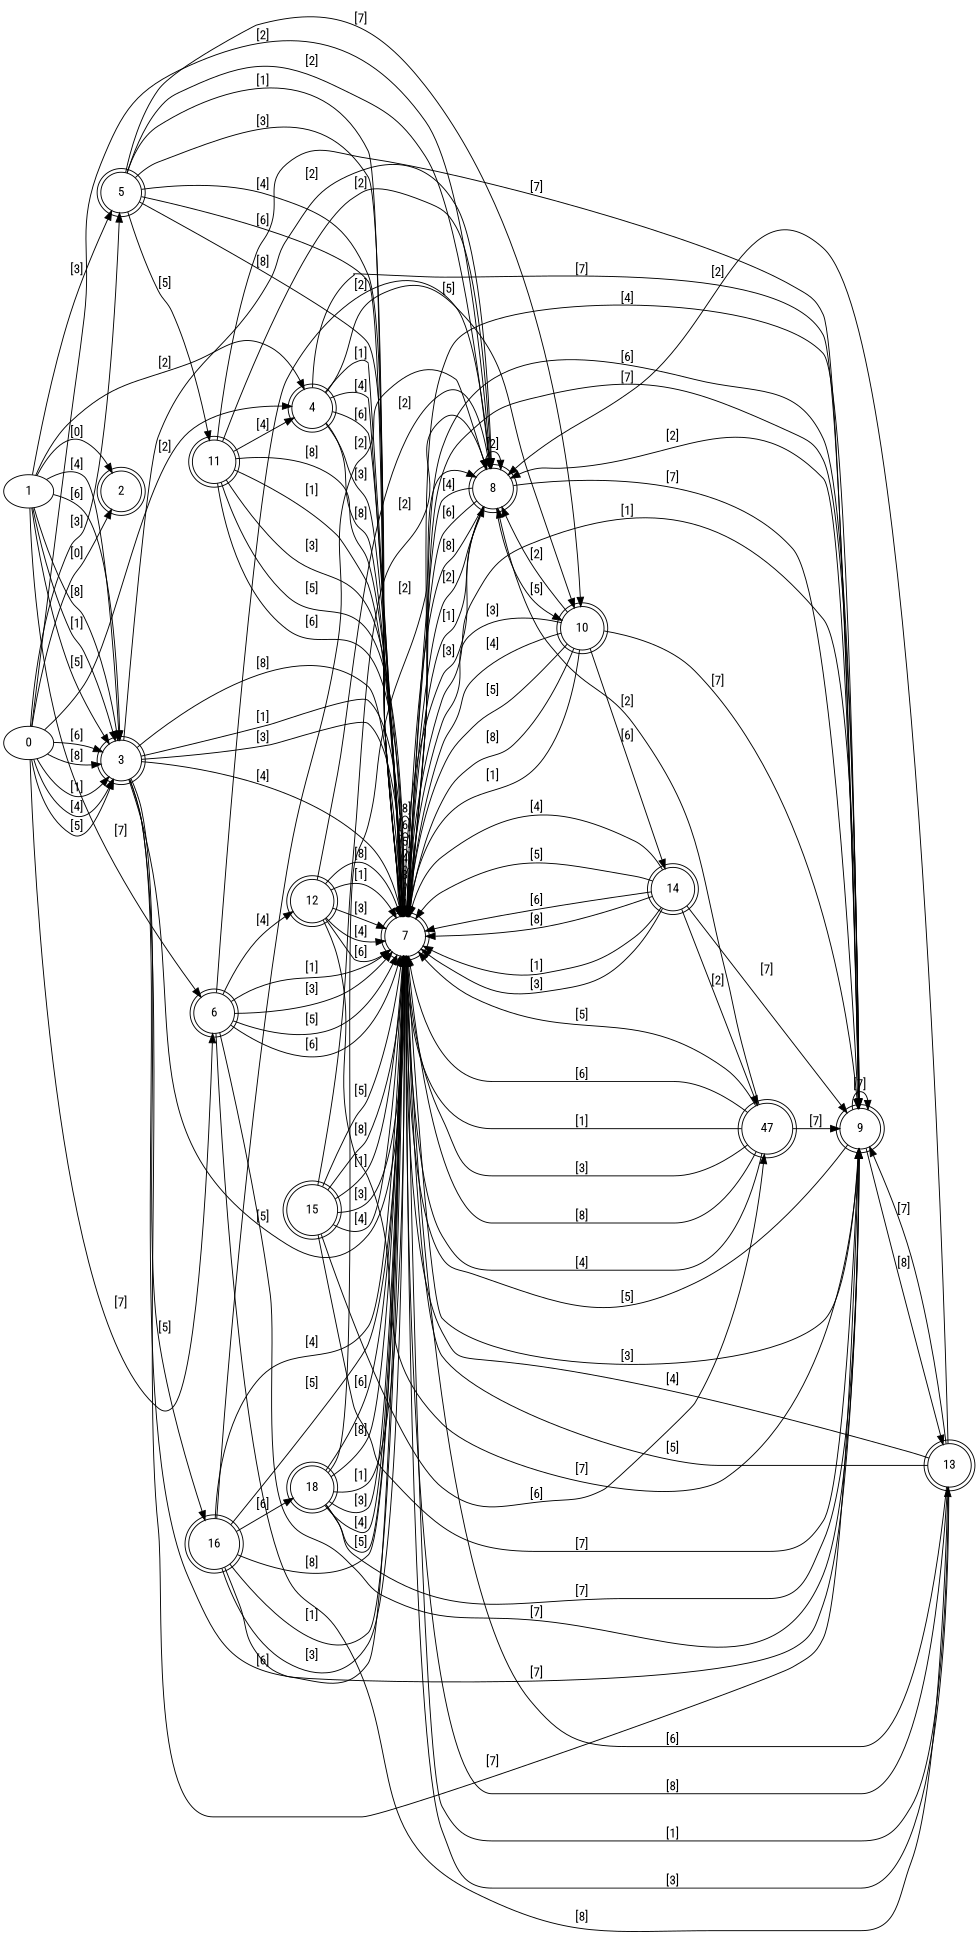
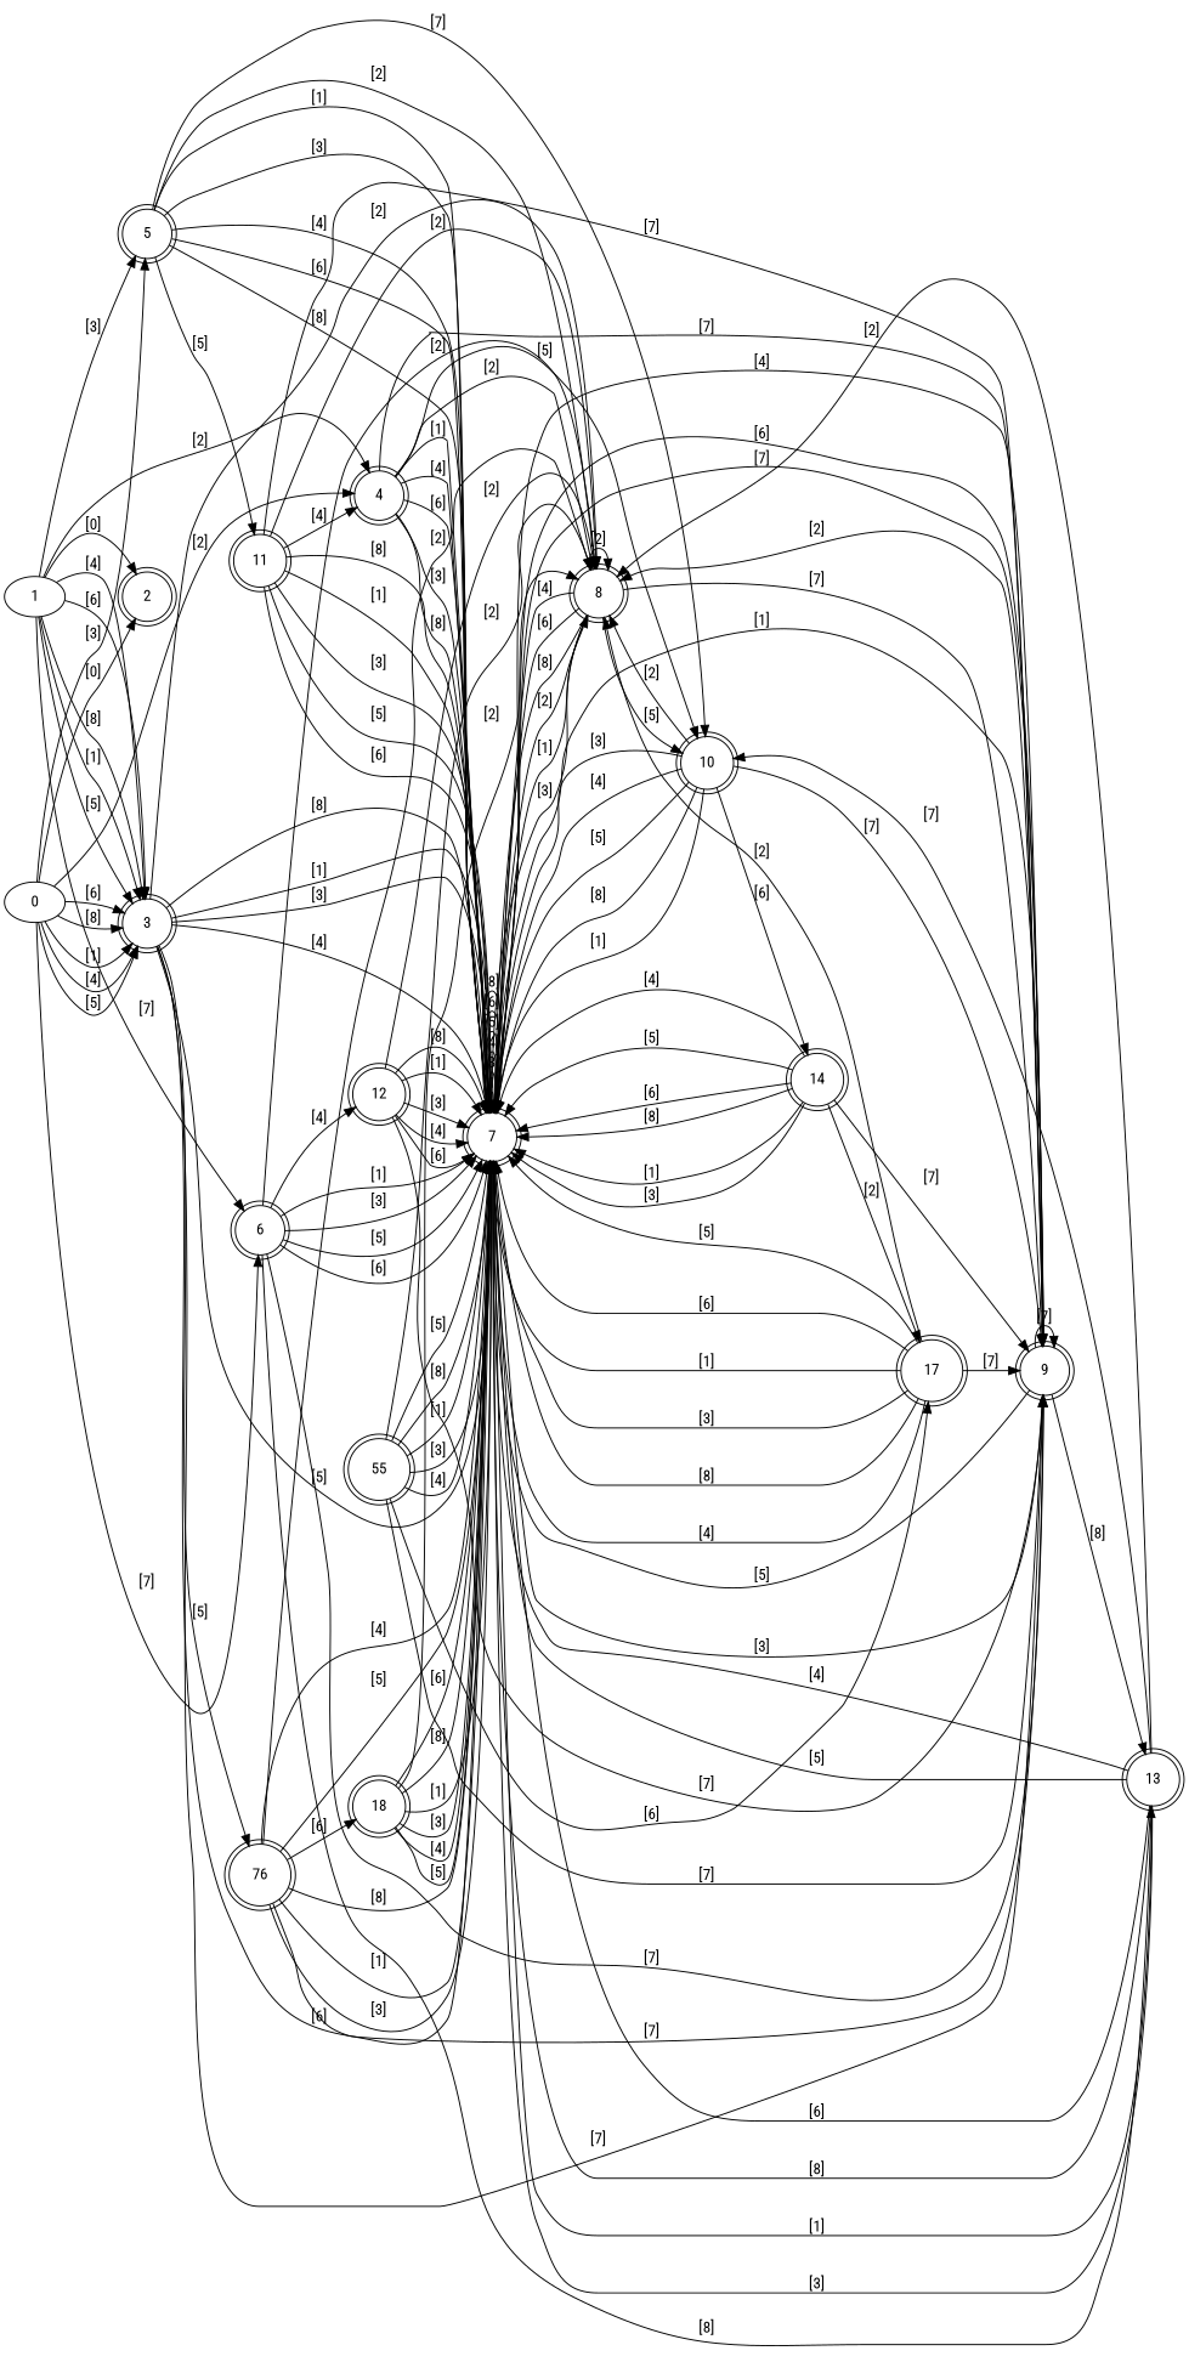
  digraph {
    fontname="Roboto Condensed"
    rankdir=LR
    node [fontname="Roboto Condensed" shape=doublecircle]
    edge [fontname="Roboto Condensed"]
    3
    7
    8
    9
-   16
+   16 [label=76]
    10
    13
    4
    14
    5
    11
    6
    12
-   17 [label=47]
-   15
+   17
+   15 [label=55]
    18
    0 [shape=""]
    2
    1 [shape=""]
    3 -> 7 [label="[1]"]
    3 -> 7 [label="[3]"]
    3 -> 7 [label="[4]"]
    3 -> 7 [label="[5]"]
    3 -> 7 [label="[6]"]
    3 -> 7 [label="[8]"]
    3 -> 8 [label="[2]"]
    3 -> 9 [label="[7]"]
    3 -> 16 [label="[5]"]
    7 -> 7 [label="[1]"]
    7 -> 7 [label="[3]"]
    7 -> 7 [label="[4]"]
    7 -> 7 [label="[5]"]
    7 -> 7 [label="[6]"]
    7 -> 7 [label="[8]"]
    7 -> 8 [label="[2]"]
    7 -> 9 [label="[7]"]
    8 -> 7 [label="[1]"]
    8 -> 7 [label="[3]"]
    8 -> 7 [label="[4]"]
    8 -> 7 [label="[6]"]
    8 -> 7 [label="[8]"]
    8 -> 8 [label="[2]"]
    8 -> 9 [label="[7]"]
    8 -> 10 [label="[5]"]
    9 -> 7 [label="[1]"]
    9 -> 7 [label="[3]"]
    9 -> 7 [label="[4]"]
    9 -> 7 [label="[5]"]
    9 -> 7 [label="[6]"]
    9 -> 8 [label="[2]"]
    9 -> 9 [label="[7]"]
    9 -> 13 [label="[8]"]
    16 -> 7 [label="[1]"]
    16 -> 7 [label="[3]"]
    16 -> 7 [label="[4]"]
    16 -> 7 [label="[5]"]
    16 -> 7 [label="[8]"]
    16 -> 8 [label="[2]"]
    16 -> 9 [label="[7]"]
    16 -> 18 [label="[6]"]
    10 -> 7 [label="[1]"]
    10 -> 7 [label="[3]"]
    10 -> 7 [label="[4]"]
    10 -> 7 [label="[5]"]
    10 -> 7 [label="[8]"]
    10 -> 8 [label="[2]"]
    10 -> 9 [label="[7]"]
    10 -> 14 [label="[6]"]
    13 -> 7 [label="[1]"]
    13 -> 7 [label="[3]"]
    13 -> 7 [label="[4]"]
    13 -> 7 [label="[5]"]
    13 -> 7 [label="[6]"]
    13 -> 7 [label="[8]"]
    13 -> 8 [label="[2]"]
-   13 -> 9 [label="[7]"]
+   13 -> 10 [label="[7]"]
    4 -> 7 [label="[1]"]
    4 -> 7 [label="[3]"]
    4 -> 7 [label="[4]"]
    4 -> 7 [label="[6]"]
    4 -> 7 [label="[8]"]
-   0 -> 8 [label="[2]"]
+   4 -> 8 [label="[2]"]
    4 -> 9 [label="[7]"]
    4 -> 10 [label="[5]"]
    14 -> 7 [label="[1]"]
    14 -> 7 [label="[3]"]
    14 -> 7 [label="[4]"]
    14 -> 7 [label="[5]"]
    14 -> 7 [label="[6]"]
    14 -> 7 [label="[8]"]
    14 -> 9 [label="[7]"]
    14 -> 17 [label="[2]"]
    5 -> 7 [label="[1]"]
    5 -> 7 [label="[3]"]
    5 -> 7 [label="[4]"]
    5 -> 7 [label="[6]"]
    5 -> 7 [label="[8]"]
    5 -> 8 [label="[2]"]
    5 -> 10 [label="[7]"]
    5 -> 11 [label="[5]"]
    11 -> 7 [label="[1]"]
    11 -> 7 [label="[3]"]
    11 -> 7 [label="[5]"]
    11 -> 7 [label="[6]"]
    11 -> 7 [label="[8]"]
    11 -> 8 [label="[2]"]
    11 -> 9 [label="[7]"]
    11 -> 4 [label="[4]"]
    6 -> 7 [label="[1]"]
    6 -> 7 [label="[3]"]
    6 -> 7 [label="[5]"]
    6 -> 7 [label="[6]"]
    6 -> 8 [label="[2]"]
    6 -> 9 [label="[7]"]
    6 -> 13 [label="[8]"]
    6 -> 12 [label="[4]"]
    12 -> 7 [label="[1]"]
    12 -> 7 [label="[3]"]
    12 -> 7 [label="[4]"]
    12 -> 7 [label="[6]"]
    12 -> 7 [label="[8]"]
    12 -> 8 [label="[2]"]
    12 -> 9 [label="[7]"]
    17 -> 7 [label="[1]"]
    17 -> 7 [label="[3]"]
    17 -> 7 [label="[4]"]
    17 -> 7 [label="[5]"]
    17 -> 7 [label="[6]"]
    17 -> 7 [label="[8]"]
    17 -> 8 [label="[2]"]
    17 -> 9 [label="[7]"]
    15 -> 7 [label="[1]"]
    15 -> 7 [label="[3]"]
    15 -> 7 [label="[4]"]
    15 -> 7 [label="[5]"]
    15 -> 7 [label="[8]"]
    15 -> 8 [label="[2]"]
    15 -> 9 [label="[7]"]
    15 -> 17 [label="[6]"]
    18 -> 7 [label="[1]"]
    18 -> 7 [label="[3]"]
    18 -> 7 [label="[4]"]
    18 -> 7 [label="[5]"]
    18 -> 7 [label="[6]"]
    18 -> 7 [label="[8]"]
    18 -> 8 [label="[2]"]
-   18 -> 9 [label="[7]"]
    0 -> 3 [label="[1]"]
    0 -> 3 [label="[4]"]
    0 -> 3 [label="[5]"]
    0 -> 3 [label="[6]"]
    0 -> 3 [label="[8]"]
    0 -> 4 [label="[2]"]
    0 -> 5 [label="[3]"]
    0 -> 6 [label="[7]"]
    0 -> 2 [label="[0]"]
    1 -> 3 [label="[1]"]
    1 -> 3 [label="[4]"]
    1 -> 3 [label="[5]"]
    1 -> 3 [label="[6]"]
    1 -> 3 [label="[8]"]
    1 -> 4 [label="[2]"]
    1 -> 5 [label="[3]"]
    1 -> 6 [label="[7]"]
    1 -> 2 [label="[0]"]
  }
